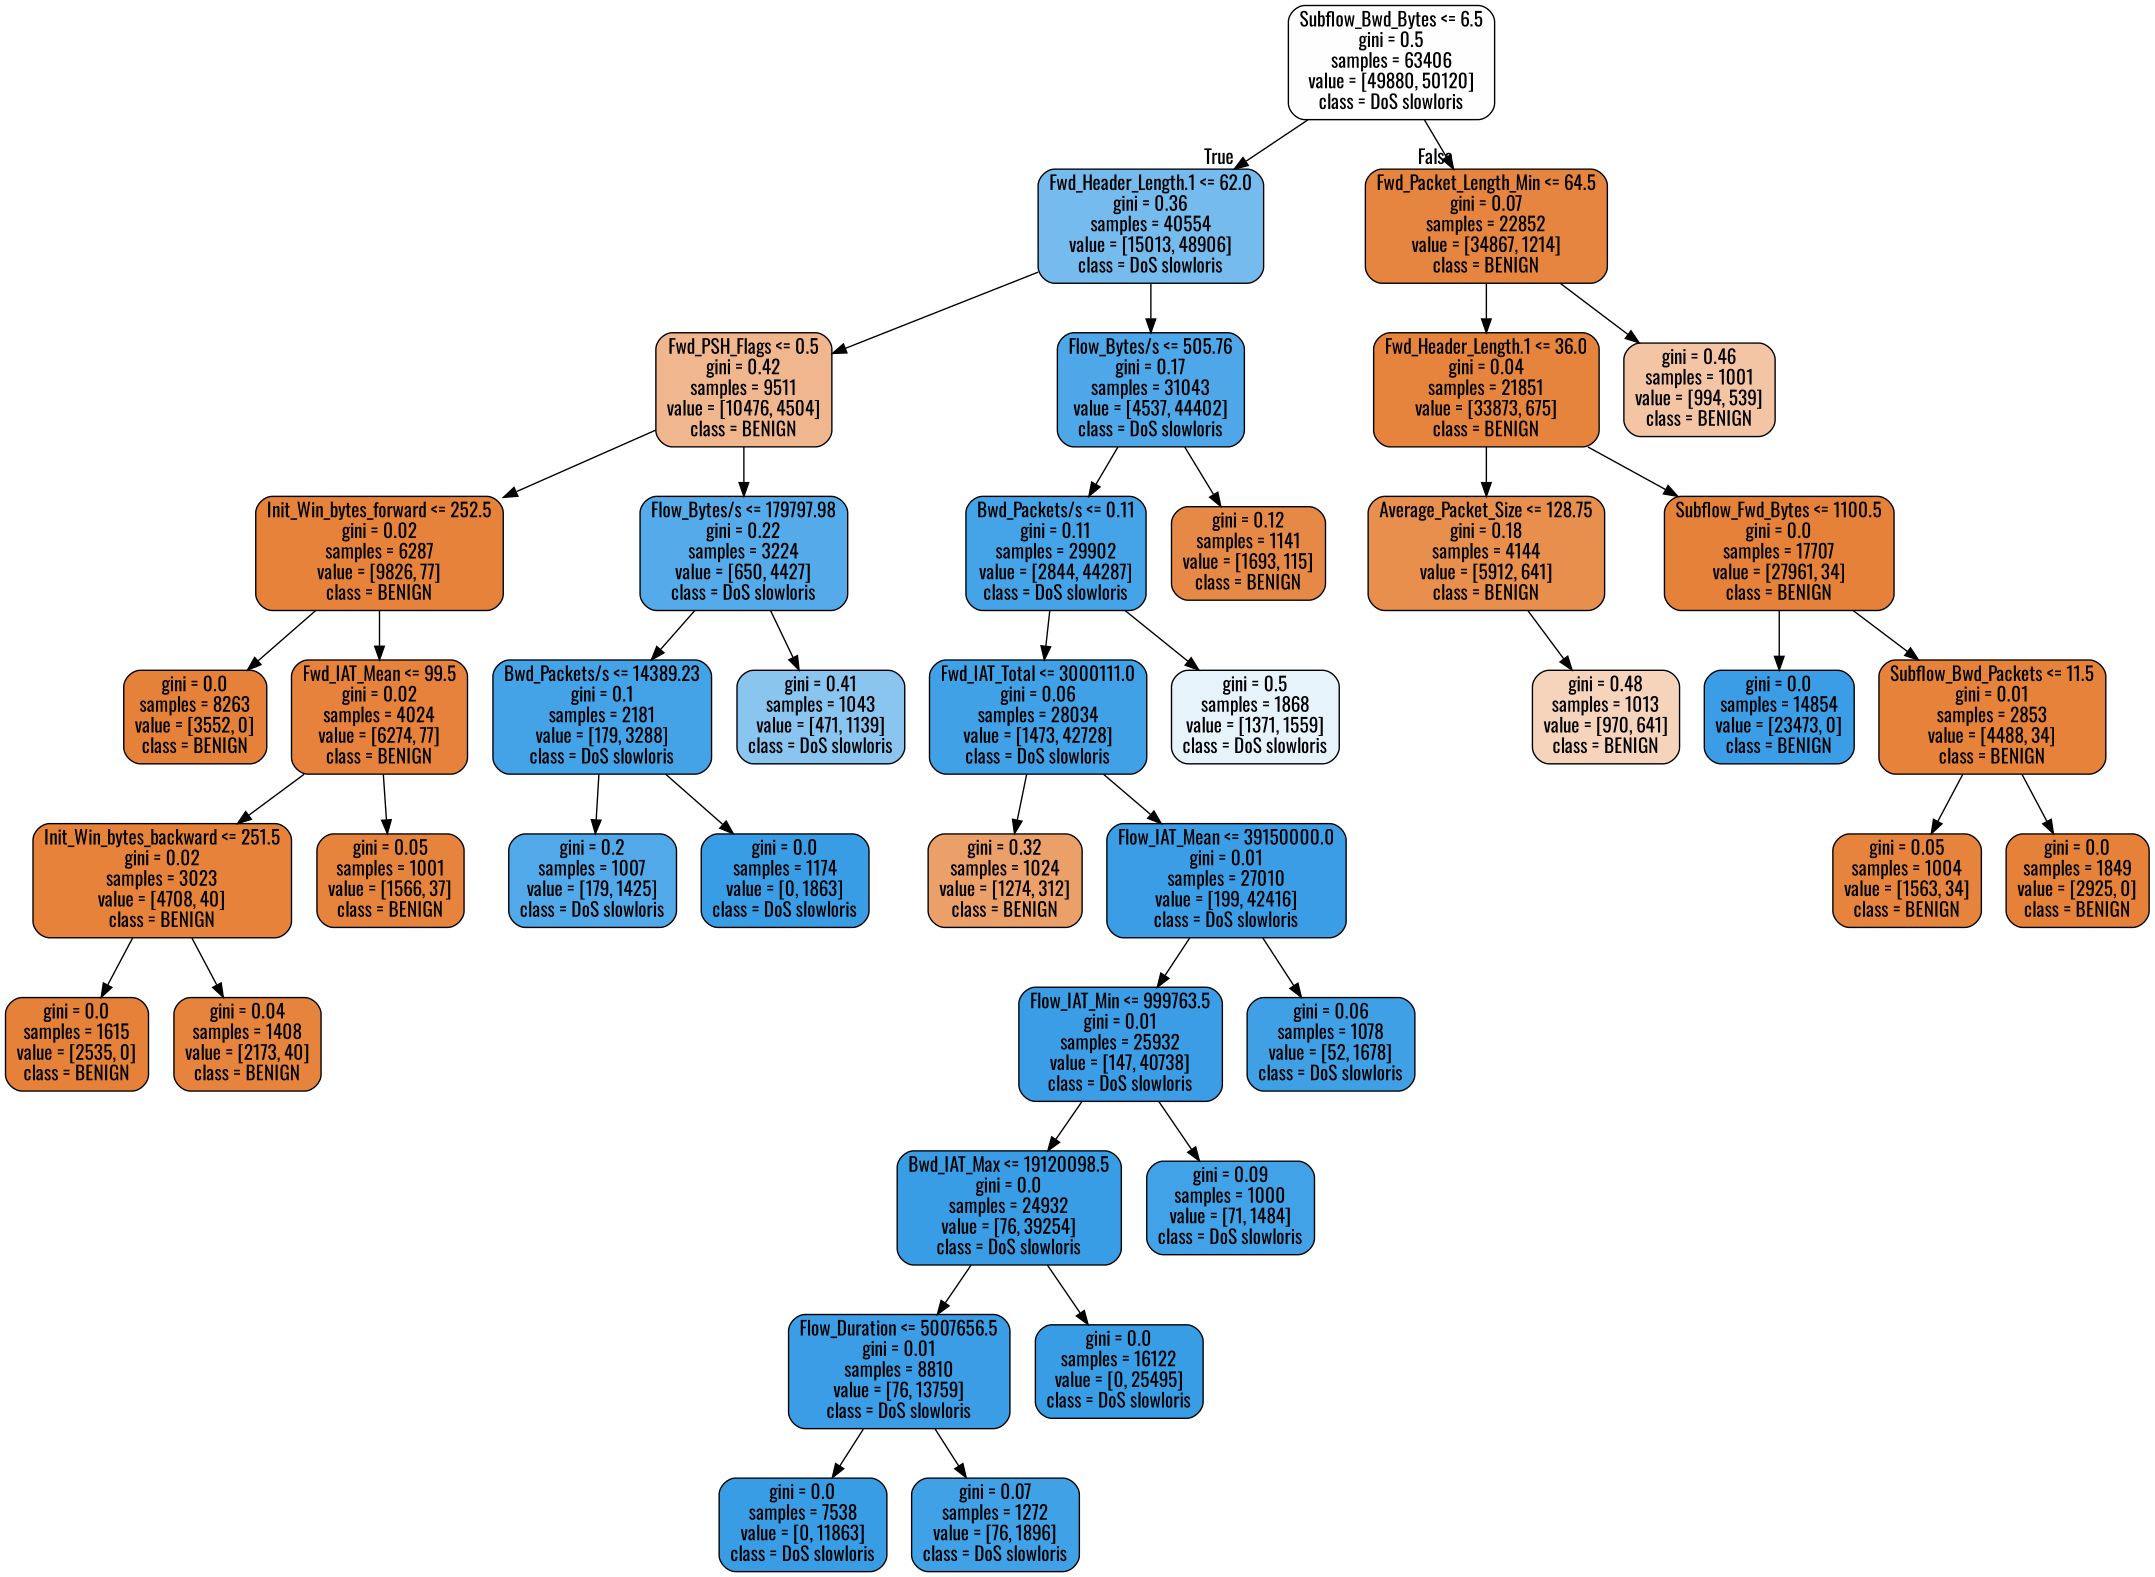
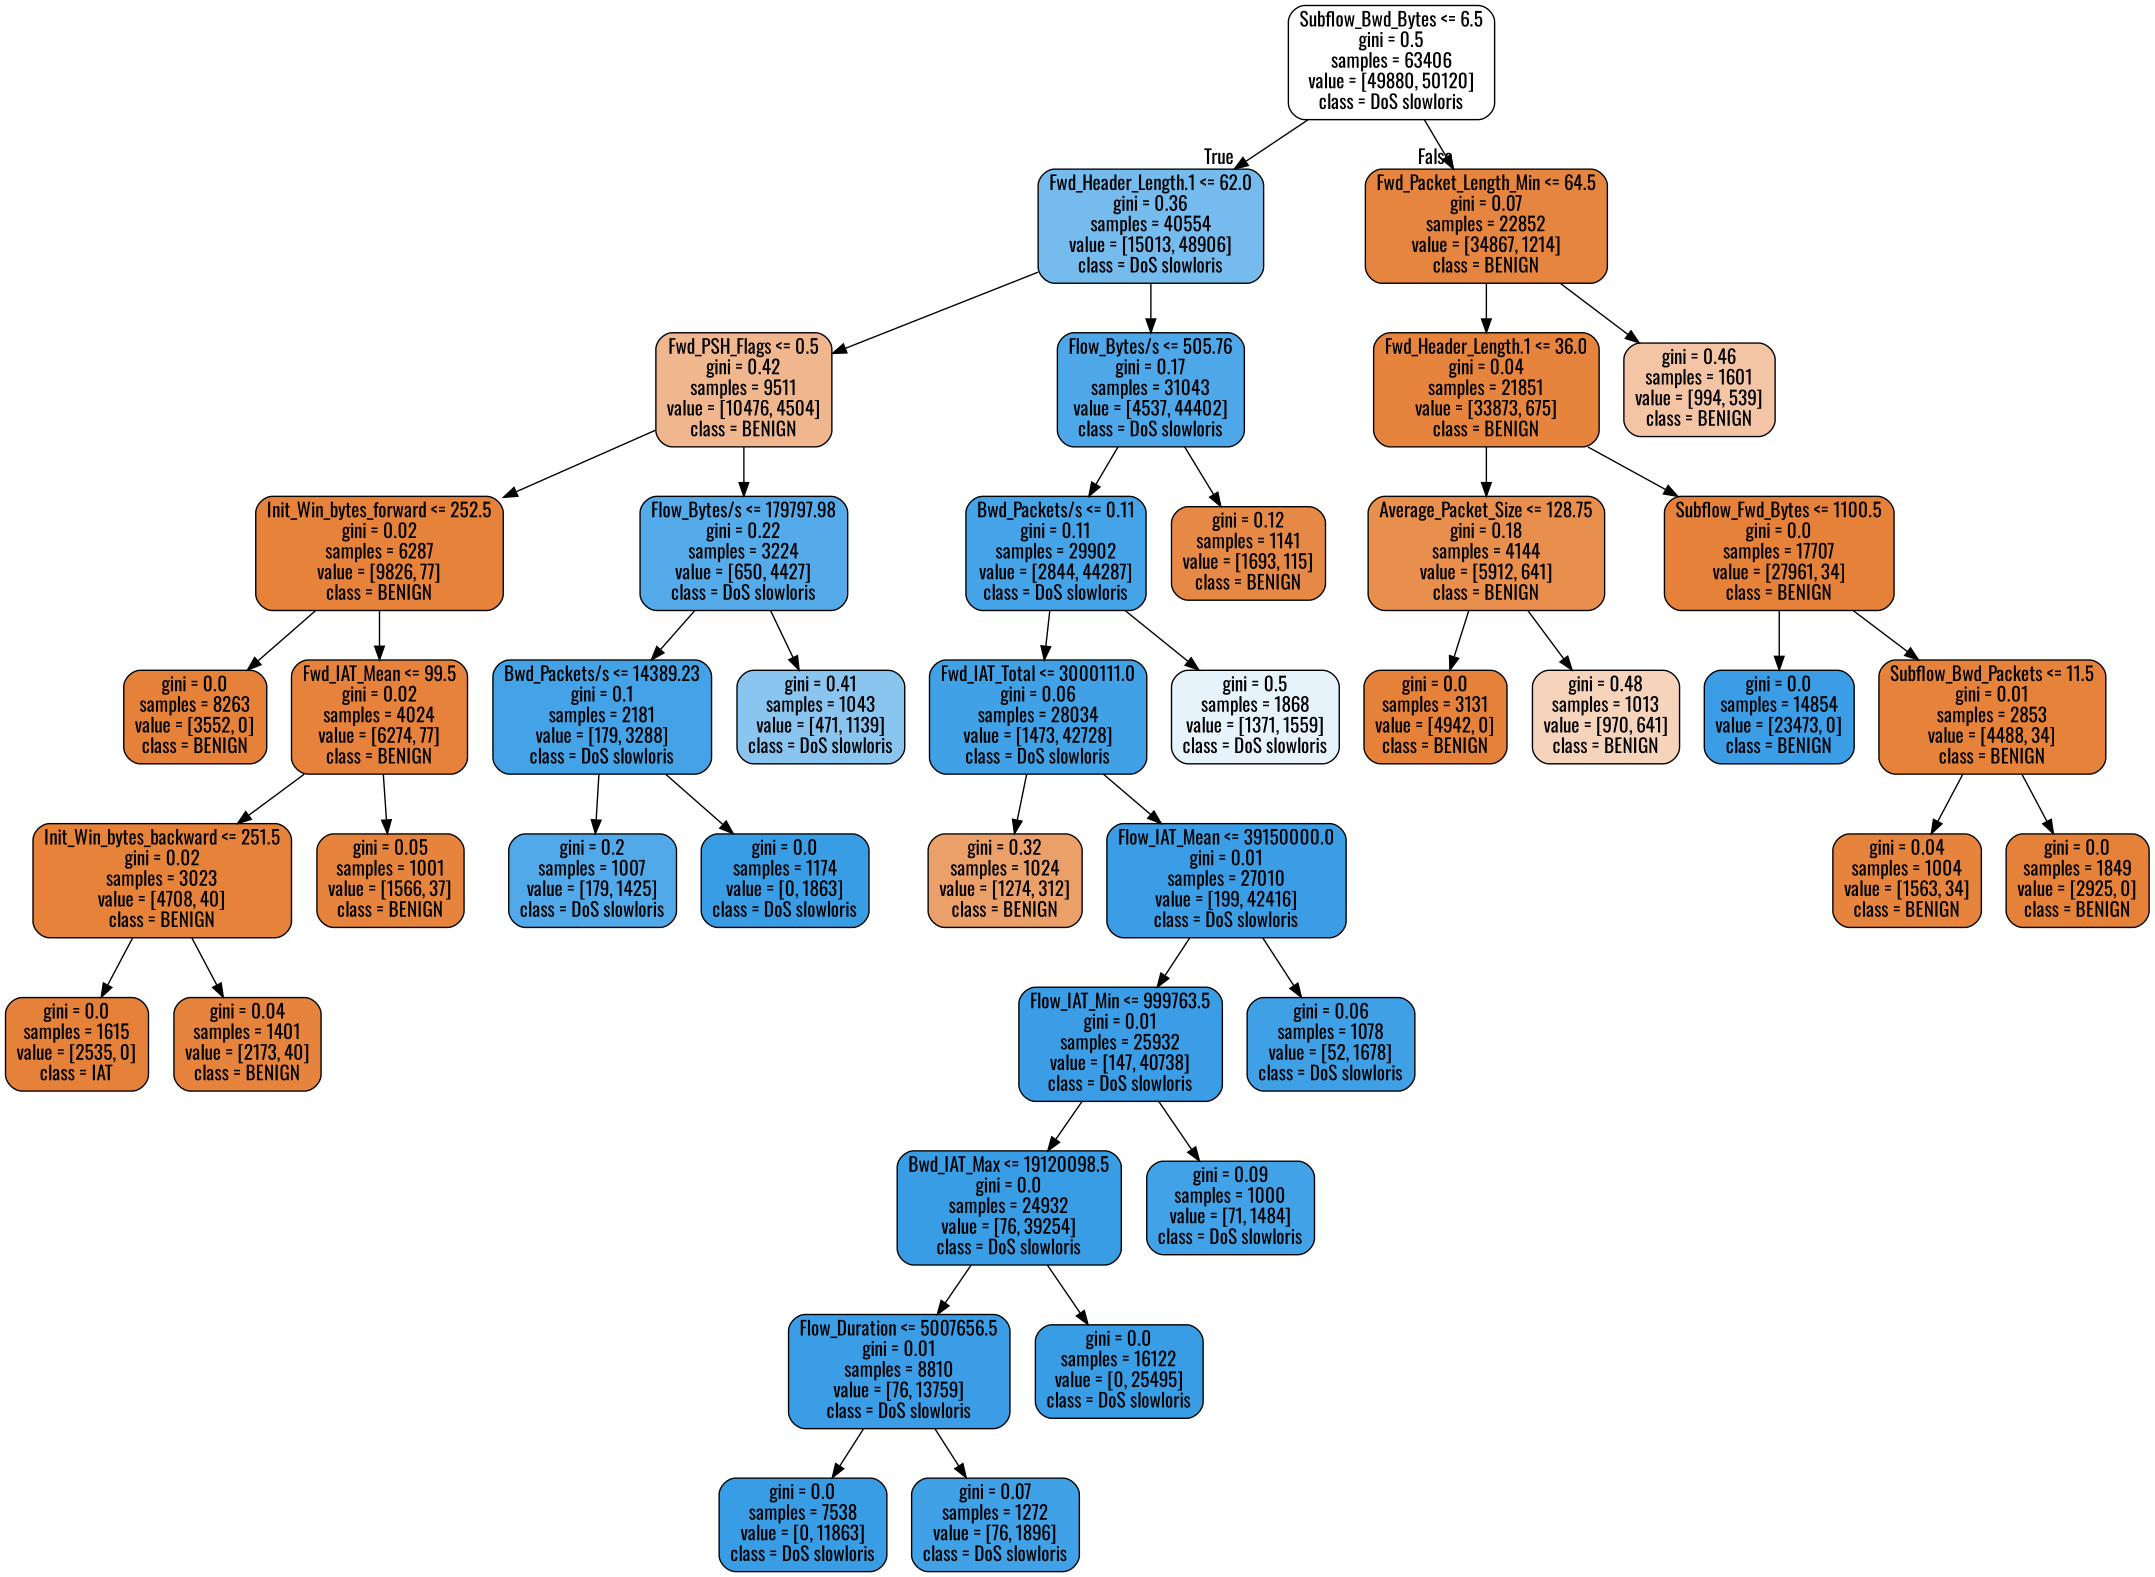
  digraph {
    fontname=Oswald
    node [color=black fillcolor="#e58139ff" fontname=Oswald shape=box style="filled, rounded"]
    edge [fontname=Oswald]
    n1 [fillcolor="#399de501" label="Subflow_Bwd_Bytes <= 6.5\ngini = 0.5\nsamples = 63406\nvalue = [49880, 50120]\nclass = DoS slowloris"]
    n2 [fillcolor="#399de5b1" label="Fwd_Header_Length.1 <= 62.0\ngini = 0.36\nsamples = 40554\nvalue = [15013, 48906]\nclass = DoS slowloris"]
    n3 [fillcolor="#e58139f6" label="Fwd_Packet_Length_Min <= 64.5\ngini = 0.07\nsamples = 22852\nvalue = [34867, 1214]\nclass = BENIGN"]
    n4 [fillcolor="#e5813991" label="Fwd_PSH_Flags <= 0.5\ngini = 0.42\nsamples = 9511\nvalue = [10476, 4504]\nclass = BENIGN"]
    n5 [fillcolor="#399de5e5" label="Flow_Bytes/s <= 505.76\ngini = 0.17\nsamples = 31043\nvalue = [4537, 44402]\nclass = DoS slowloris"]
    n6 [fillcolor="#e58139fa" label="Fwd_Header_Length.1 <= 36.0\ngini = 0.04\nsamples = 21851\nvalue = [33873, 675]\nclass = BENIGN"]
-   n7 [fillcolor="#e5813975" label="gini = 0.46\nsamples = 1001\nvalue = [994, 539]\nclass = BENIGN"]
+   n7 [fillcolor="#e5813975" label="gini = 0.46\nsamples = 1601\nvalue = [994, 539]\nclass = BENIGN"]
    n8 [fillcolor="#e58139fd" label="Init_Win_bytes_forward <= 252.5\ngini = 0.02\nsamples = 6287\nvalue = [9826, 77]\nclass = BENIGN"]
    n9 [fillcolor="#399de5da" label="Flow_Bytes/s <= 179797.98\ngini = 0.22\nsamples = 3224\nvalue = [650, 4427]\nclass = DoS slowloris"]
    n10 [fillcolor="#399de5ef" label="Bwd_Packets/s <= 0.11\ngini = 0.11\nsamples = 29902\nvalue = [2844, 44287]\nclass = DoS slowloris"]
    n11 [fillcolor="#e58139ee" label="gini = 0.12\nsamples = 1141\nvalue = [1693, 115]\nclass = BENIGN"]
    n12 [label="gini = 0.0\nsamples = 8263\nvalue = [3552, 0]\nclass = BENIGN"]
    n13 [fillcolor="#e58139fc" label="Fwd_IAT_Mean <= 99.5\ngini = 0.02\nsamples = 4024\nvalue = [6274, 77]\nclass = BENIGN"]
    n14 [fillcolor="#399de5f1" label="Bwd_Packets/s <= 14389.23\ngini = 0.1\nsamples = 2181\nvalue = [179, 3288]\nclass = DoS slowloris"]
    n15 [fillcolor="#399de596" label="gini = 0.41\nsamples = 1043\nvalue = [471, 1139]\nclass = DoS slowloris"]
    n16 [fillcolor="#e58139fd" label="Init_Win_bytes_backward <= 251.5\ngini = 0.02\nsamples = 3023\nvalue = [4708, 40]\nclass = BENIGN"]
    n17 [fillcolor="#e58139f9" label="gini = 0.05\nsamples = 1001\nvalue = [1566, 37]\nclass = BENIGN"]
-   n18 [label="gini = 0.0\nsamples = 1615\nvalue = [2535, 0]\nclass = BENIGN"]
-   n19 [fillcolor="#e58139fa" label="gini = 0.04\nsamples = 1408\nvalue = [2173, 40]\nclass = BENIGN"]
+   n18 [label="gini = 0.0\nsamples = 1615\nvalue = [2535, 0]\nclass = IAT"]
+   n19 [fillcolor="#e58139fa" label="gini = 0.04\nsamples = 1401\nvalue = [2173, 40]\nclass = BENIGN"]
    n20 [fillcolor="#399de5df" label="gini = 0.2\nsamples = 1007\nvalue = [179, 1425]\nclass = DoS slowloris"]
    n21 [fillcolor="#399de5ff" label="gini = 0.0\nsamples = 1174\nvalue = [0, 1863]\nclass = DoS slowloris"]
    n22 [fillcolor="#399de5f6" label="Fwd_IAT_Total <= 3000111.0\ngini = 0.06\nsamples = 28034\nvalue = [1473, 42728]\nclass = DoS slowloris"]
    n23 [fillcolor="#399de51f" label="gini = 0.5\nsamples = 1868\nvalue = [1371, 1559]\nclass = DoS slowloris"]
    n24 [fillcolor="#e58139c1" label="gini = 0.32\nsamples = 1024\nvalue = [1274, 312]\nclass = BENIGN"]
    n25 [fillcolor="#399de5fe" label="Flow_IAT_Mean <= 39150000.0\ngini = 0.01\nsamples = 27010\nvalue = [199, 42416]\nclass = DoS slowloris"]
    n26 [fillcolor="#399de5fe" label="Flow_IAT_Min <= 999763.5\ngini = 0.01\nsamples = 25932\nvalue = [147, 40738]\nclass = DoS slowloris"]
    n27 [fillcolor="#399de5f7" label="gini = 0.06\nsamples = 1078\nvalue = [52, 1678]\nclass = DoS slowloris"]
    n28 [fillcolor="#399de5ff" label="Bwd_IAT_Max <= 19120098.5\ngini = 0.0\nsamples = 24932\nvalue = [76, 39254]\nclass = DoS slowloris"]
    n29 [fillcolor="#399de5f3" label="gini = 0.09\nsamples = 1000\nvalue = [71, 1484]\nclass = DoS slowloris"]
    n30 [fillcolor="#399de5fe" label="Flow_Duration <= 5007656.5\ngini = 0.01\nsamples = 8810\nvalue = [76, 13759]\nclass = DoS slowloris"]
    n31 [fillcolor="#399de5ff" label="gini = 0.0\nsamples = 16122\nvalue = [0, 25495]\nclass = DoS slowloris"]
    n32 [fillcolor="#399de5ff" label="gini = 0.0\nsamples = 7538\nvalue = [0, 11863]\nclass = DoS slowloris"]
    n33 [fillcolor="#399de5f5" label="gini = 0.07\nsamples = 1272\nvalue = [76, 1896]\nclass = DoS slowloris"]
    n34 [fillcolor="#e58139e3" label="Average_Packet_Size <= 128.75\ngini = 0.18\nsamples = 4144\nvalue = [5912, 641]\nclass = BENIGN"]
    n35 [label="Subflow_Fwd_Bytes <= 1100.5\ngini = 0.0\nsamples = 17707\nvalue = [27961, 34]\nclass = BENIGN"]
+   n36 [label="gini = 0.0\nsamples = 3131\nvalue = [4942, 0]\nclass = BENIGN"]
    n37 [fillcolor="#e5813956" label="gini = 0.48\nsamples = 1013\nvalue = [970, 641]\nclass = BENIGN"]
    n38 [fillcolor="#399de5fe" label="gini = 0.0\nsamples = 14854\nvalue = [23473, 0]\nclass = BENIGN"]
    n39 [fillcolor="#e58139fd" label="Subflow_Bwd_Packets <= 11.5\ngini = 0.01\nsamples = 2853\nvalue = [4488, 34]\nclass = BENIGN"]
-   n40 [fillcolor="#e58139f9" label="gini = 0.05\nsamples = 1004\nvalue = [1563, 34]\nclass = BENIGN"]
+   n40 [fillcolor="#e58139f9" label="gini = 0.04\nsamples = 1004\nvalue = [1563, 34]\nclass = BENIGN"]
    n41 [label="gini = 0.0\nsamples = 1849\nvalue = [2925, 0]\nclass = BENIGN"]
    n1 -> n2 [headlabel=True labelangle=45 labeldistance=2.5]
    n1 -> n3 [headlabel=False labelangle=-45 labeldistance=2.5]
    n2 -> n4
    n2 -> n5
    n3 -> n6
    n3 -> n7
    n4 -> n8
    n4 -> n9
    n5 -> n10
    n5 -> n11
    n6 -> n34
    n6 -> n35
    n8 -> n12
    n8 -> n13
    n9 -> n14
    n9 -> n15
    n10 -> n22
    n10 -> n23
    n13 -> n16
    n13 -> n17
    n14 -> n20
    n14 -> n21
    n16 -> n18
    n16 -> n19
    n22 -> n24
    n22 -> n25
    n25 -> n26
    n25 -> n27
    n26 -> n28
    n26 -> n29
    n28 -> n30
    n28 -> n31
    n30 -> n32
    n30 -> n33
+   n34 -> n36
    n34 -> n37
    n35 -> n38
    n35 -> n39
    n39 -> n40
    n39 -> n41
  }
